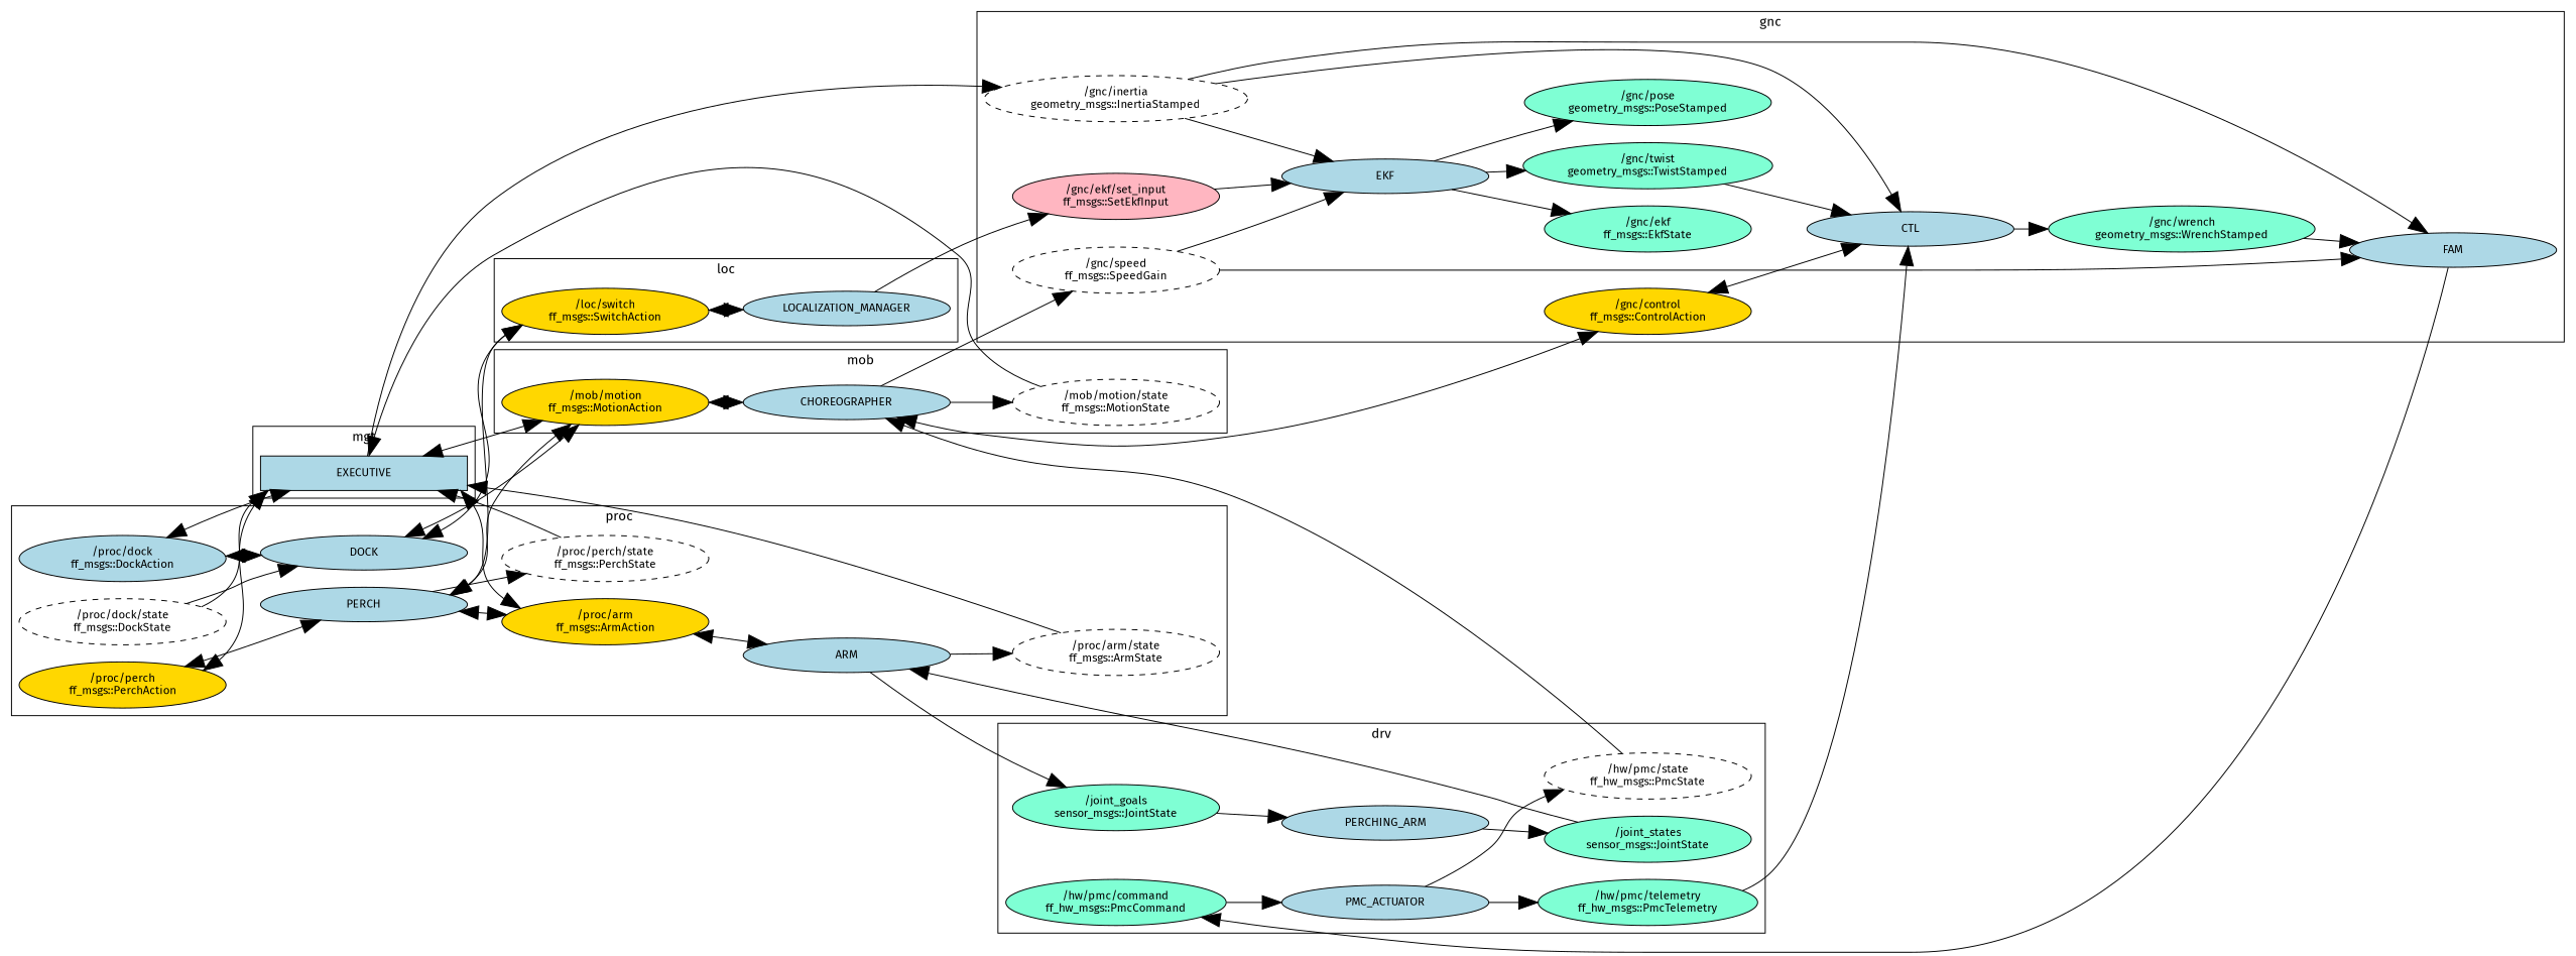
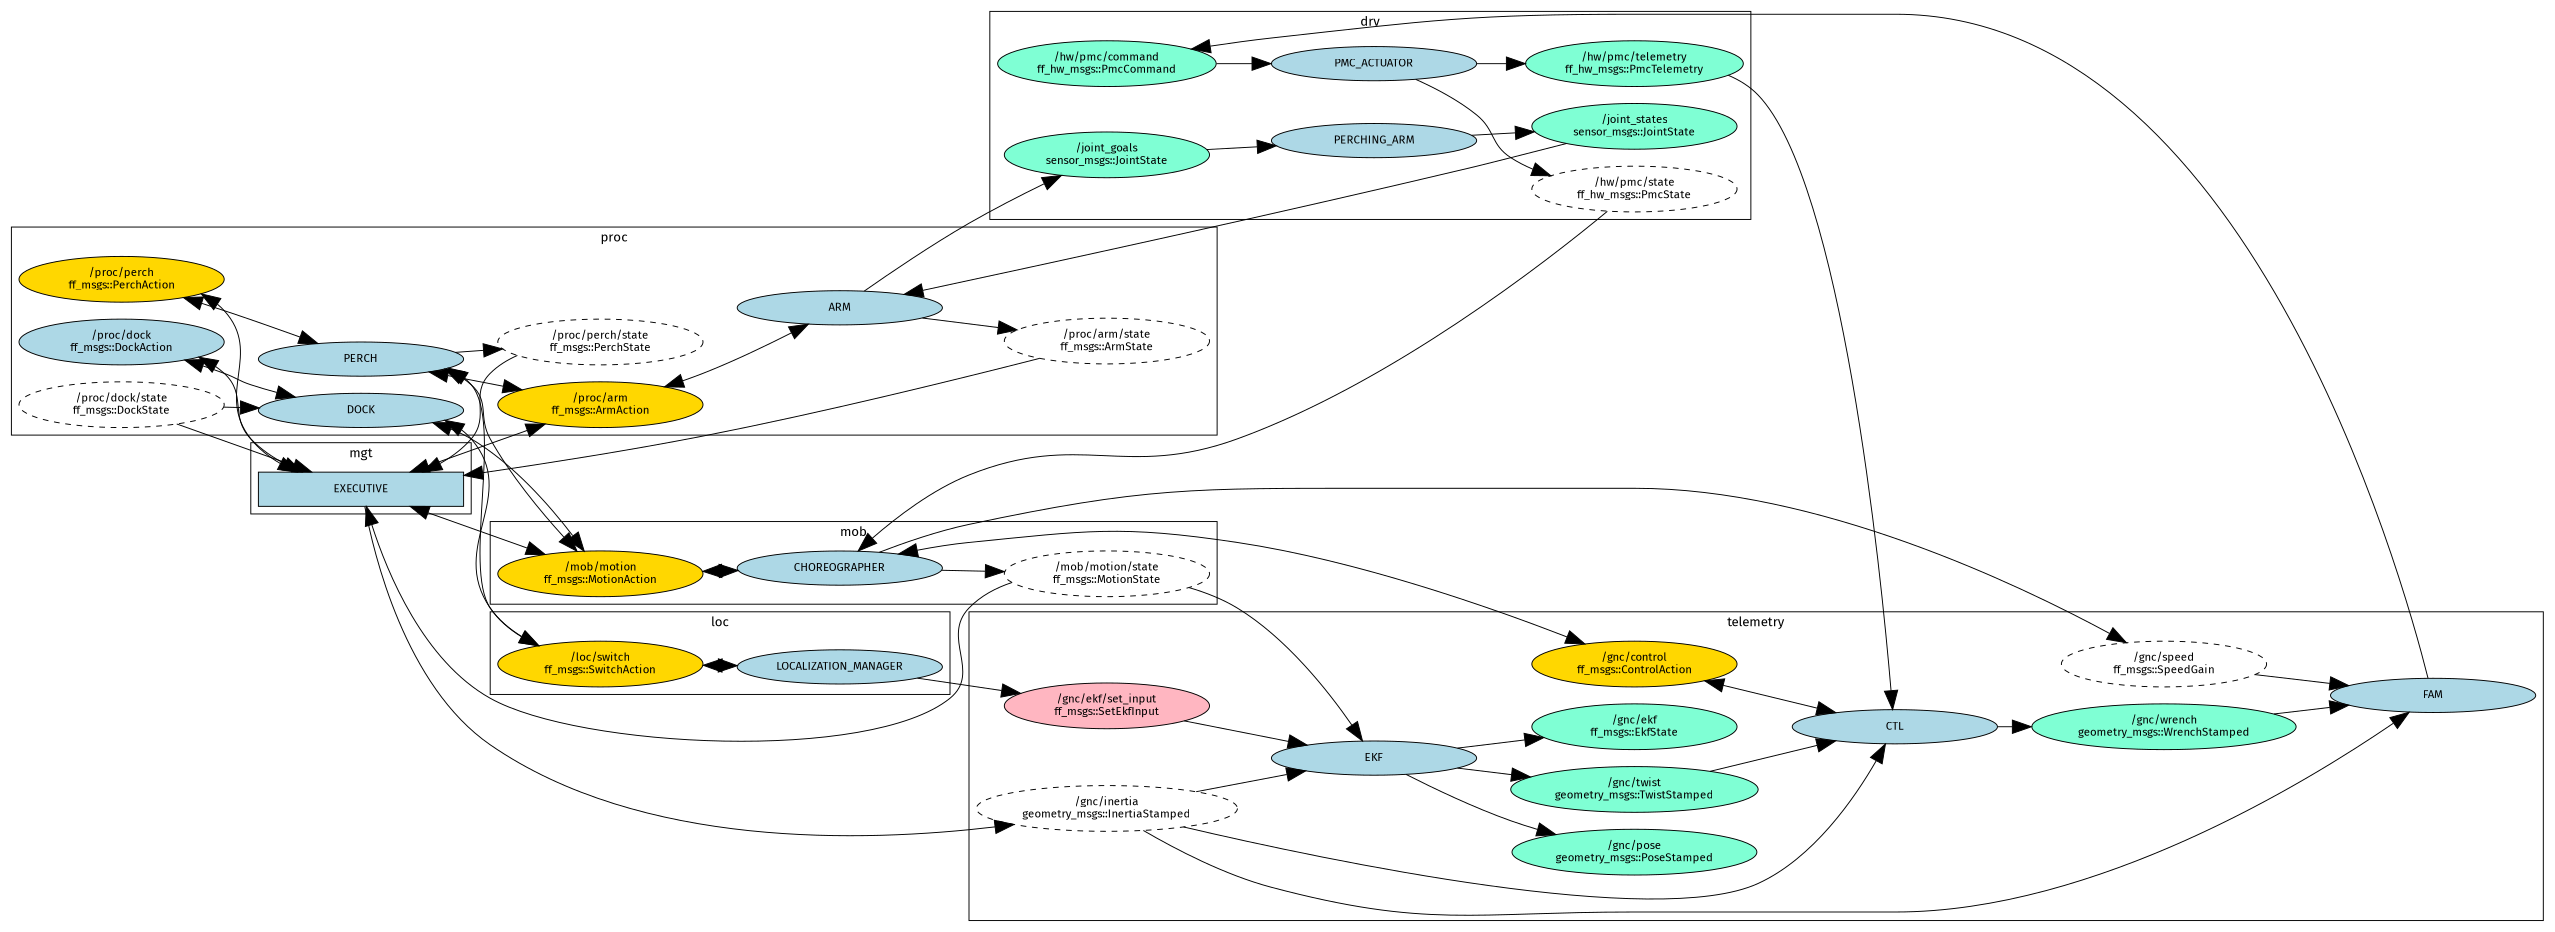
  digraph {
    color=black
    fontname="Fira Sans"
    fontsize=14
    rankdir=LR
    node [color=black fillcolor=aquamarine fontname="Fira Sans" fontsize=12 shape=ellipse style=filled]
    edge [arrowsize=2 fontname="Fira Sans" fontsize=12 weight=2.]
    EXECUTIVE [fillcolor=lightblue shape=box width=3]
    DOCK [fillcolor=lightblue width=3]
    PERCH [fillcolor=lightblue width=3]
    ARM [fillcolor=lightblue width=3]
    n5 [fillcolor=gold label="/proc/perch\nff_msgs::PerchAction" width=3]
    n6 [fillcolor=lightblue label="/proc/dock\nff_msgs::DockAction" width=3]
    n7 [fillcolor=gold label="/proc/arm\nff_msgs::ArmAction" width=3]
    n8 [label="/proc/perch/state\nff_msgs::PerchState" style=dashed width=3]
    n9 [label="/proc/dock/state\nff_msgs::DockState" style=dashed width=3]
    n10 [label="/proc/arm/state\nff_msgs::ArmState" style=dashed width=3]
    CHOREOGRAPHER [fillcolor=lightblue width=3]
    n12 [fillcolor=gold label="/mob/motion\nff_msgs::MotionAction" width=3]
    n13 [label="/mob/motion/state\nff_msgs::MotionState" style=dashed width=3]
    LOCALIZATION_MANAGER [fillcolor=lightblue width=3]
    n15 [fillcolor=gold label="/loc/switch\nff_msgs::SwitchAction" width=3]
    CTL [fillcolor=lightblue width=3]
    FAM [fillcolor=lightblue width=3]
    EKF [fillcolor=lightblue width=3]
    n19 [fillcolor=gold label="/gnc/control\nff_msgs::ControlAction" width=3]
    n20 [fillcolor=lightpink label="/gnc/ekf/set_input\nff_msgs::SetEkfInput" width=3]
    n21 [label="/gnc/ekf\nff_msgs::EkfState" width=3]
    n22 [label="/gnc/pose\ngeometry_msgs::PoseStamped" width=3]
    n23 [label="/gnc/twist\ngeometry_msgs::TwistStamped" width=3]
    n24 [label="/gnc/wrench\ngeometry_msgs::WrenchStamped" width=3]
    n25 [label="/gnc/inertia\ngeometry_msgs::InertiaStamped" style=dashed width=3]
    n26 [label="/gnc/speed\nff_msgs::SpeedGain" style=dashed width=3]
    PERCHING_ARM [fillcolor=lightblue width=3]
    PMC_ACTUATOR [fillcolor=lightblue width=3]
    n29 [label="/hw/pmc/telemetry\nff_hw_msgs::PmcTelemetry" width=3]
    n30 [label="/hw/pmc/state\nff_hw_msgs::PmcState" style=dashed width=3]
    n31 [label="/hw/pmc/command\nff_hw_msgs::PmcCommand" width=3]
    n32 [label="/joint_states\nsensor_msgs::JointState" width=3]
    n33 [label="/joint_goals\nsensor_msgs::JointState" width=3]
    subgraph cluster_1 {
      label=mgt
      EXECUTIVE
    }
    subgraph cluster_2 {
      label=proc
      DOCK
      PERCH
      ARM
      n5
      n6
      n7
      n8
      n9
      n10
    }
    subgraph cluster_3 {
      label=mob
      CHOREOGRAPHER
      n12
      n13
    }
    subgraph cluster_4 {
      label=loc
      LOCALIZATION_MANAGER
      n15
    }
    subgraph cluster_5 {
-     label=gnc
+     label=telemetry
      CTL
      FAM
      EKF
      n19
      n20
      n21
      n22
      n23
      n24
      n25
      n26
    }
    subgraph cluster_6 {
      label=drv
      PERCHING_ARM
      PMC_ACTUATOR
      n29
      n30
      n31
      n32
      n33
    }
    EXECUTIVE -> n5 [dir=both]
    EXECUTIVE -> n6 [dir=both]
    EXECUTIVE -> n7 [dir=both]
    EXECUTIVE -> n12 [dir=both]
    EXECUTIVE -> n25
    DOCK -> n12 [dir=both]
    DOCK -> n15 [dir=both]
    PERCH -> n7 [dir=both]
    PERCH -> n8
    PERCH -> n12 [dir=both]
    PERCH -> n15 [dir=both]
    ARM -> n10
    ARM -> n33
    n5 -> PERCH [dir=both]
    n6 -> DOCK [dir=both]
    n7 -> ARM [dir=both]
    n8 -> EXECUTIVE
    n9 -> EXECUTIVE
    n9 -> DOCK
    n10 -> EXECUTIVE
    CHOREOGRAPHER -> n13
    CHOREOGRAPHER -> n19 [dir=both]
    CHOREOGRAPHER -> n26
    n12 -> CHOREOGRAPHER [dir=both]
    n13 -> EXECUTIVE
    LOCALIZATION_MANAGER -> n20
    n15 -> LOCALIZATION_MANAGER [dir=both]
    CTL -> n24
    FAM -> n31
    EKF -> n21
    EKF -> n22
    EKF -> n23
    n19 -> CTL [dir=both]
    n20 -> EKF
    n23 -> CTL
    n24 -> FAM
    n25 -> CTL
    n25 -> FAM
    n25 -> EKF
    n26 -> FAM
-   n26 -> EKF
+   n13 -> EKF
    PERCHING_ARM -> n32
    PMC_ACTUATOR -> n29
    PMC_ACTUATOR -> n30
    n29 -> CTL
    n30 -> CHOREOGRAPHER
    n31 -> PMC_ACTUATOR
    n32 -> ARM
    n33 -> PERCHING_ARM
  }
